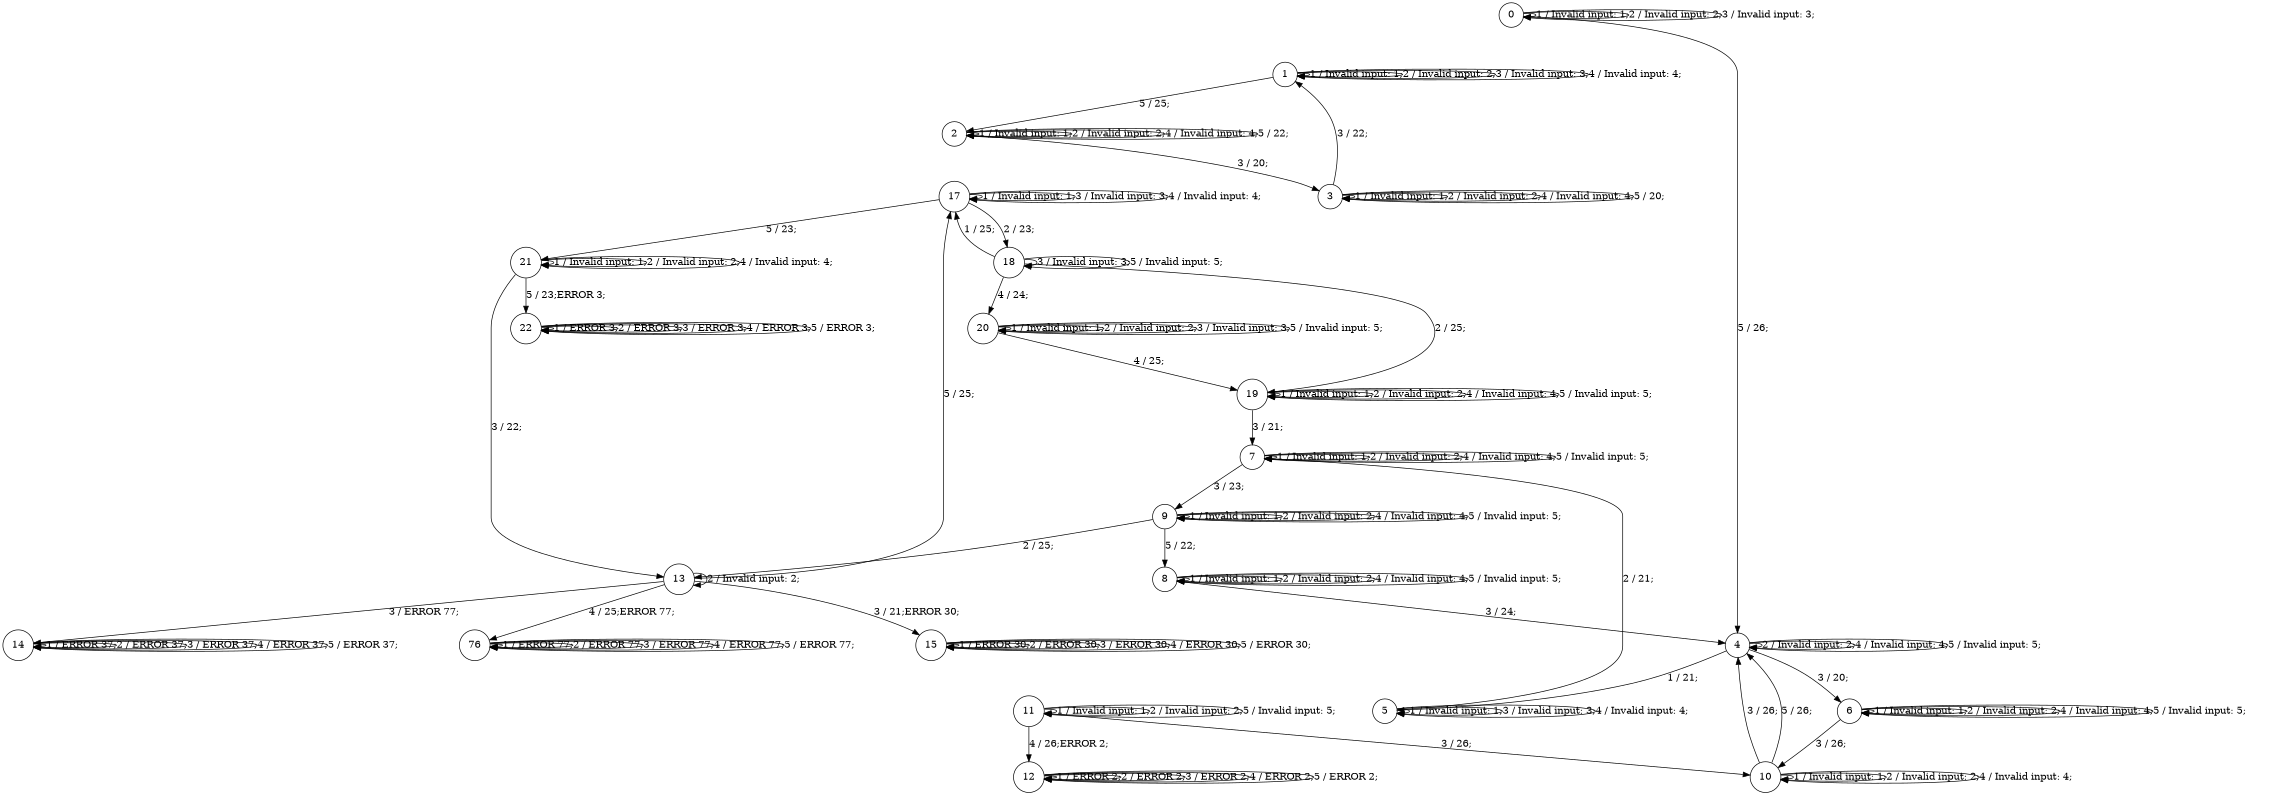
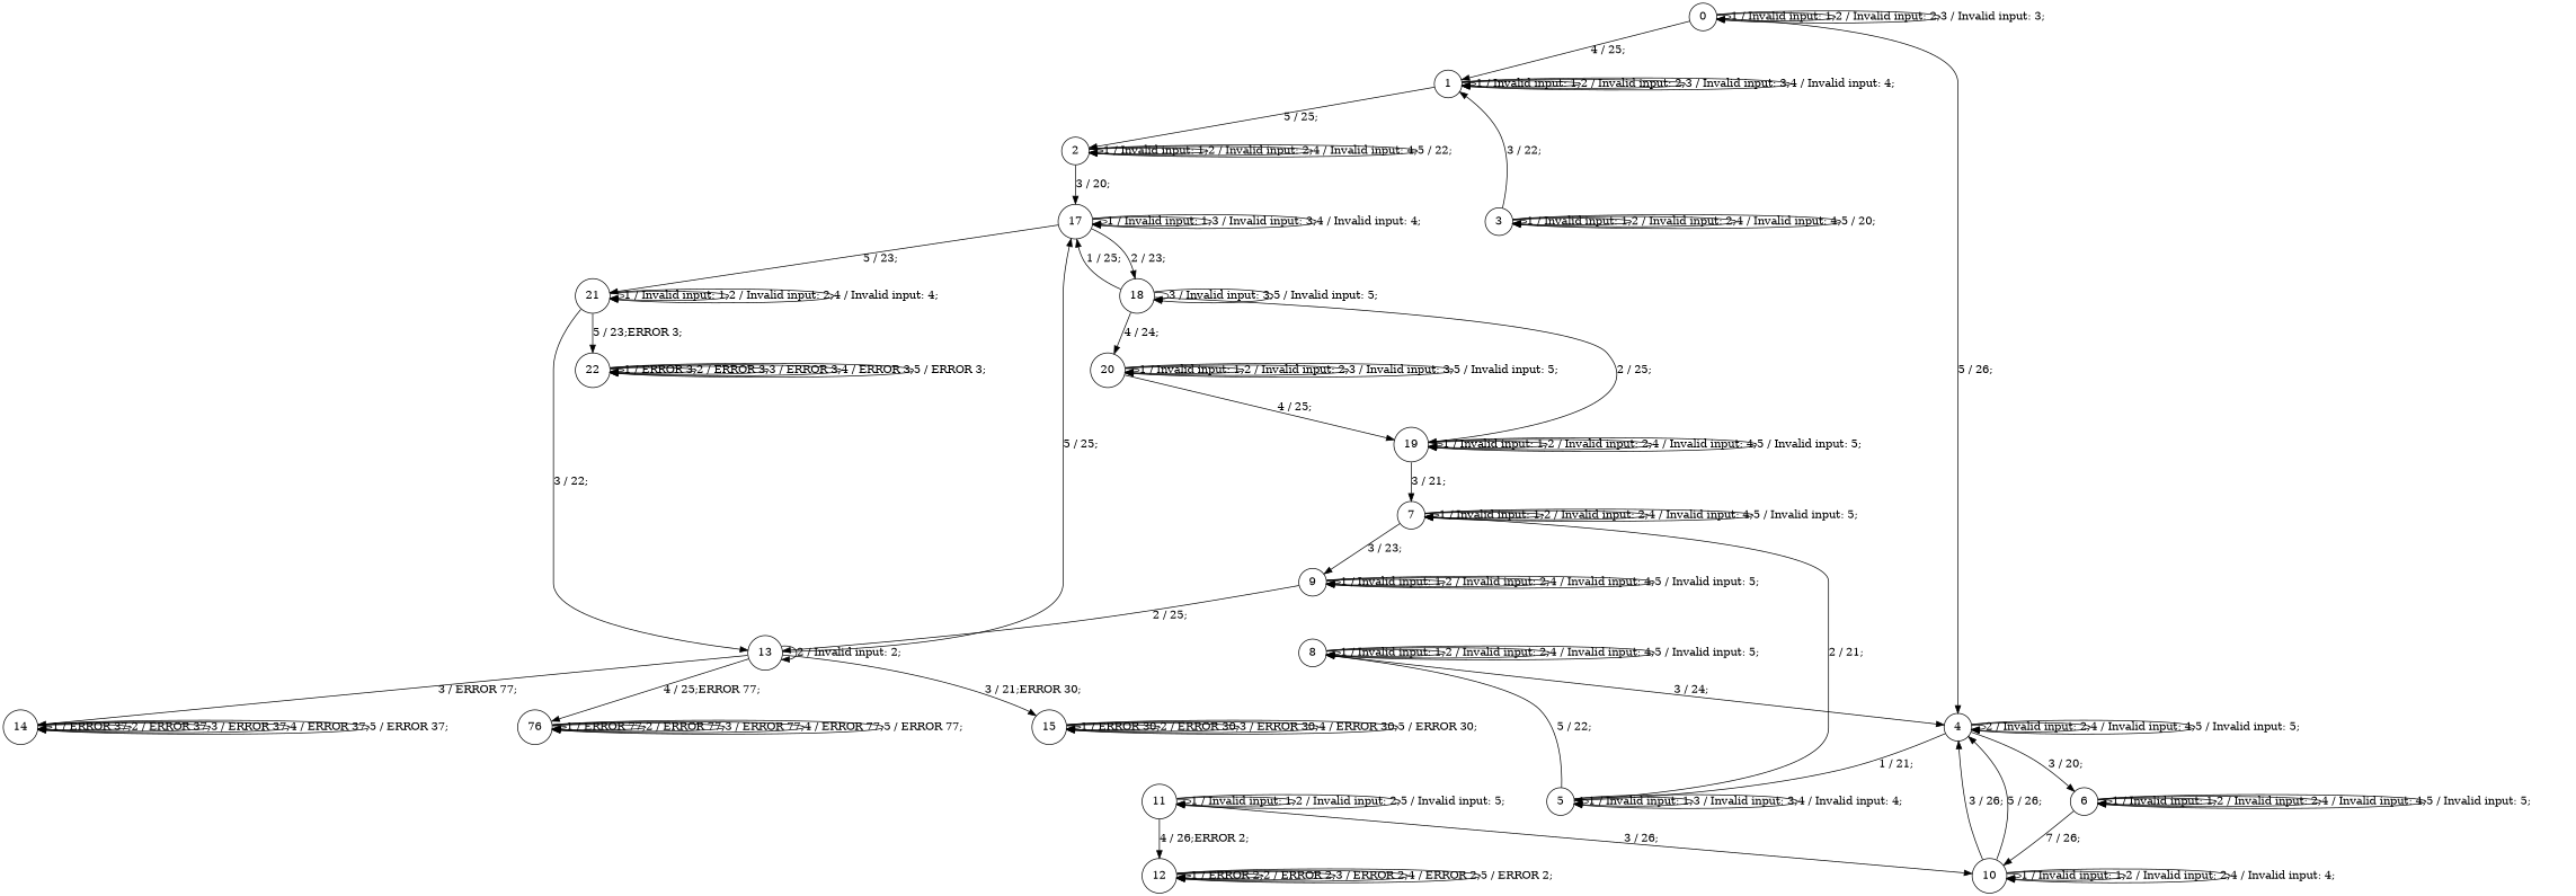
  digraph {
    node [shape=circle]
    n1 [label=0]
    n2 [label=1]
    n3 [label=4]
    n4 [label=2]
    n5 [label=5]
    n6 [label=6]
    n7 [label=3]
    n8 [label=7]
    n9 [label=8]
    n10 [label=10]
    n11 [label=9]
    n12 [label=13]
    n13 [label=14]
    n14 [label=15]
    n15 [label=76]
    n16 [label=17]
    n17 [label=11]
    n18 [label=12]
    n19 [label=18]
    n20 [label=21]
    n21 [label=19]
    n22 [label=20]
    n23 [label=22]
    n1 -> n1 [label="1 / Invalid input: 1;"]
    n1 -> n1 [label="2 / Invalid input: 2;"]
    n1 -> n1 [label="3 / Invalid input: 3;"]
+   n1 -> n2 [label="4 / 25;"]
    n1 -> n3 [label="5 / 26;"]
    n2 -> n2 [label="1 / Invalid input: 1;"]
    n2 -> n2 [label="2 / Invalid input: 2;"]
    n2 -> n2 [label="3 / Invalid input: 3;"]
    n2 -> n2 [label="4 / Invalid input: 4;"]
    n2 -> n4 [label="5 / 25;"]
    n3 -> n3 [label="2 / Invalid input: 2;"]
    n3 -> n3 [label="4 / Invalid input: 4;"]
    n3 -> n3 [label="5 / Invalid input: 5;"]
    n3 -> n5 [label="1 / 21;"]
    n3 -> n6 [label="3 / 20;"]
    n4 -> n4 [label="1 / Invalid input: 1;"]
    n4 -> n4 [label="2 / Invalid input: 2;"]
    n4 -> n4 [label="4 / Invalid input: 4;"]
    n4 -> n4 [label="5 / 22;"]
-   n4 -> n7 [label="3 / 20;"]
+   n4 -> n16 [label="3 / 20;"]
    n5 -> n5 [label="1 / Invalid input: 1;"]
    n5 -> n5 [label="3 / Invalid input: 3;"]
    n5 -> n5 [label="4 / Invalid input: 4;"]
    n5 -> n8 [label="2 / 21;"]
-   n11 -> n9 [label="5 / 22;"]
+   n5 -> n9 [label="5 / 22;"]
    n6 -> n6 [label="1 / Invalid input: 1;"]
    n6 -> n6 [label="2 / Invalid input: 2;"]
    n6 -> n6 [label="4 / Invalid input: 4;"]
    n6 -> n6 [label="5 / Invalid input: 5;"]
-   n6 -> n10 [label="3 / 26;"]
+   n6 -> n10 [label="7 / 26;"]
    n7 -> n2 [label="3 / 22;"]
    n7 -> n7 [label="1 / Invalid input: 1;"]
    n7 -> n7 [label="2 / Invalid input: 2;"]
    n7 -> n7 [label="4 / Invalid input: 4;"]
    n7 -> n7 [label="5 / 20;"]
    n8 -> n8 [label="1 / Invalid input: 1;"]
    n8 -> n8 [label="2 / Invalid input: 2;"]
    n8 -> n8 [label="4 / Invalid input: 4;"]
    n8 -> n8 [label="5 / Invalid input: 5;"]
    n8 -> n11 [label="3 / 23;"]
    n9 -> n3 [label="3 / 24;"]
    n9 -> n9 [label="1 / Invalid input: 1;"]
    n9 -> n9 [label="2 / Invalid input: 2;"]
    n9 -> n9 [label="4 / Invalid input: 4;"]
    n9 -> n9 [label="5 / Invalid input: 5;"]
    n10 -> n3 [label="3 / 26;"]
    n10 -> n3 [label="5 / 26;"]
    n10 -> n10 [label="1 / Invalid input: 1;"]
    n10 -> n10 [label="2 / Invalid input: 2;"]
    n10 -> n10 [label="4 / Invalid input: 4;"]
    n11 -> n11 [label="1 / Invalid input: 1;"]
    n11 -> n11 [label="2 / Invalid input: 2;"]
    n11 -> n11 [label="4 / Invalid input: 4;"]
    n11 -> n11 [label="5 / Invalid input: 5;"]
    n11 -> n12 [label="2 / 25;"]
    n12 -> n12 [label="2 / Invalid input: 2;"]
    n12 -> n13 [label="3 / ERROR 77;"]
    n12 -> n14 [label="3 / 21;ERROR 30;"]
    n12 -> n15 [label="4 / 25;ERROR 77;"]
    n12 -> n16 [label="5 / 25;"]
    n13 -> n13 [label="1 / ERROR 37;"]
    n13 -> n13 [label="2 / ERROR 37;"]
    n13 -> n13 [label="3 / ERROR 37;"]
    n13 -> n13 [label="4 / ERROR 37;"]
    n13 -> n13 [label="5 / ERROR 37;"]
    n14 -> n14 [label="1 / ERROR 30;"]
    n14 -> n14 [label="2 / ERROR 30;"]
    n14 -> n14 [label="3 / ERROR 30;"]
    n14 -> n14 [label="4 / ERROR 30;"]
    n14 -> n14 [label="5 / ERROR 30;"]
    n15 -> n15 [label="1 / ERROR 77;"]
    n15 -> n15 [label="2 / ERROR 77;"]
    n15 -> n15 [label="3 / ERROR 77;"]
    n15 -> n15 [label="4 / ERROR 77;"]
    n15 -> n15 [label="5 / ERROR 77;"]
    n16 -> n16 [label="1 / Invalid input: 1;"]
    n16 -> n16 [label="3 / Invalid input: 3;"]
    n16 -> n16 [label="4 / Invalid input: 4;"]
    n16 -> n19 [label="2 / 23;"]
    n16 -> n20 [label="5 / 23;"]
    n17 -> n10 [label="3 / 26;"]
    n17 -> n17 [label="1 / Invalid input: 1;"]
    n17 -> n17 [label="2 / Invalid input: 2;"]
    n17 -> n17 [label="5 / Invalid input: 5;"]
    n17 -> n18 [label="4 / 26;ERROR 2;"]
    n18 -> n18 [label="1 / ERROR 2;"]
    n18 -> n18 [label="2 / ERROR 2;"]
    n18 -> n18 [label="3 / ERROR 2;"]
    n18 -> n18 [label="4 / ERROR 2;"]
    n18 -> n18 [label="5 / ERROR 2;"]
    n19 -> n16 [label="1 / 25;"]
    n19 -> n19 [label="3 / Invalid input: 3;"]
    n19 -> n19 [label="5 / Invalid input: 5;"]
    n19 -> n21 [label="2 / 25;"]
    n19 -> n22 [label="4 / 24;"]
    n20 -> n12 [label="3 / 22;"]
    n20 -> n20 [label="1 / Invalid input: 1;"]
    n20 -> n20 [label="2 / Invalid input: 2;"]
    n20 -> n20 [label="4 / Invalid input: 4;"]
    n20 -> n23 [label="5 / 23;ERROR 3;"]
    n21 -> n8 [label="3 / 21;"]
    n21 -> n21 [label="1 / Invalid input: 1;"]
    n21 -> n21 [label="2 / Invalid input: 2;"]
    n21 -> n21 [label="4 / Invalid input: 4;"]
    n21 -> n21 [label="5 / Invalid input: 5;"]
    n22 -> n21 [label="4 / 25;"]
    n22 -> n22 [label="1 / Invalid input: 1;"]
    n22 -> n22 [label="2 / Invalid input: 2;"]
    n22 -> n22 [label="3 / Invalid input: 3;"]
    n22 -> n22 [label="5 / Invalid input: 5;"]
    n23 -> n23 [label="1 / ERROR 3;"]
    n23 -> n23 [label="2 / ERROR 3;"]
    n23 -> n23 [label="3 / ERROR 3;"]
    n23 -> n23 [label="4 / ERROR 3;"]
    n23 -> n23 [label="5 / ERROR 3;"]
  }
